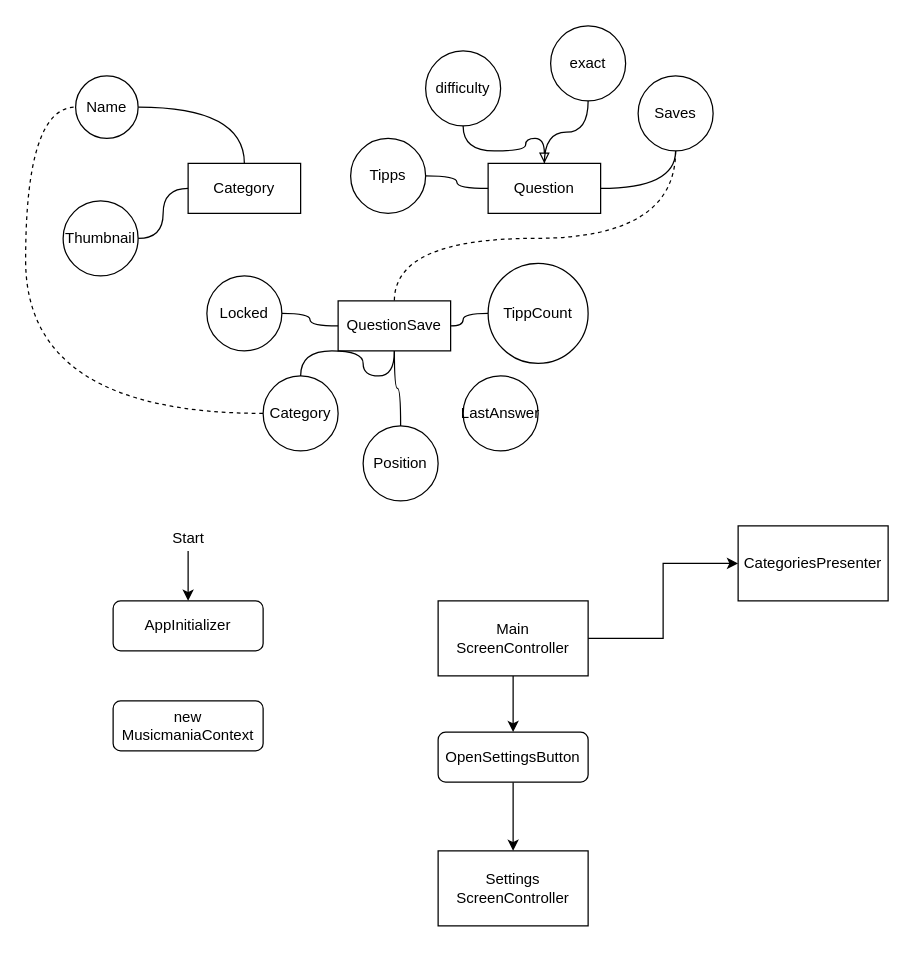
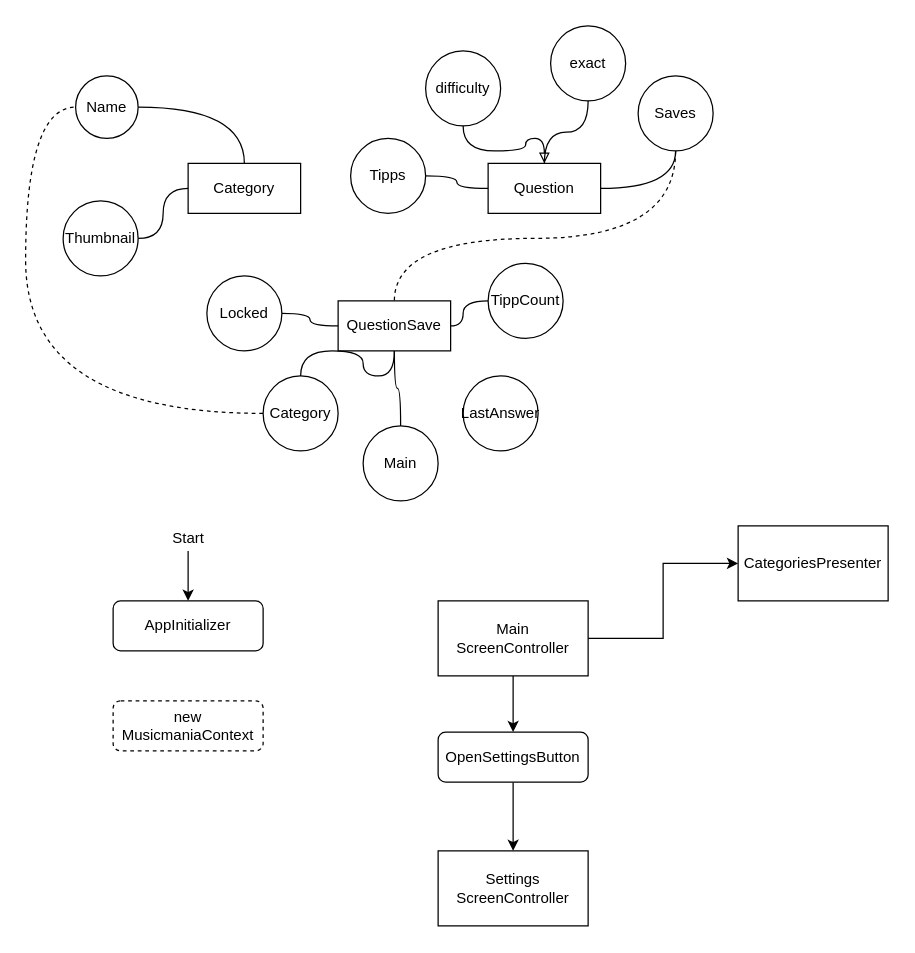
  <mxCell id="0" />
  <mxCell id="1" parent="0" />
  <mxCell id="2" value="Category" style="rounded=0;whiteSpace=wrap;html=1;" parent="1" vertex="1"><mxGeometry x="150" y="130" width="90" height="40" as="geometry" /></mxCell>
  <mxCell id="3" style="edgeStyle=orthogonalEdgeStyle;orthogonalLoop=1;jettySize=auto;html=1;curved=1;endArrow=none;endFill=0;" parent="1" source="4" target="2" edge="1"><mxGeometry relative="1" as="geometry" /></mxCell>
  <mxCell id="4" value="Name" style="ellipse;whiteSpace=wrap;html=1;aspect=fixed;" parent="1" vertex="1"><mxGeometry x="60" y="60" width="50" height="50" as="geometry" /></mxCell>
  <mxCell id="5" style="edgeStyle=orthogonalEdgeStyle;curved=1;orthogonalLoop=1;jettySize=auto;html=1;endArrow=none;endFill=0;" parent="1" source="6" target="2" edge="1"><mxGeometry relative="1" as="geometry" /></mxCell>
  <mxCell id="6" value="Thumbnail" style="ellipse;whiteSpace=wrap;html=1;aspect=fixed;" parent="1" vertex="1"><mxGeometry x="50" y="160" width="60" height="60" as="geometry" /></mxCell>
  <mxCell id="7" style="edgeStyle=orthogonalEdgeStyle;curved=1;orthogonalLoop=1;jettySize=auto;html=1;endArrow=none;endFill=0;" parent="1" source="8" target="15" edge="1"><mxGeometry relative="1" as="geometry" /></mxCell>
  <mxCell id="8" value="Question" style="rounded=0;whiteSpace=wrap;html=1;" parent="1" vertex="1"><mxGeometry x="390" y="130" width="90" height="40" as="geometry" /></mxCell>
  <mxCell id="9" style="edgeStyle=orthogonalEdgeStyle;curved=1;orthogonalLoop=1;jettySize=auto;html=1;endArrow=block;endFill=0;" parent="1" source="10" target="8" edge="1"><mxGeometry relative="1" as="geometry" /></mxCell>
  <mxCell id="10" value="difficulty" style="ellipse;whiteSpace=wrap;html=1;aspect=fixed;" parent="1" vertex="1"><mxGeometry x="340" y="40" width="60" height="60" as="geometry" /></mxCell>
  <mxCell id="11" style="edgeStyle=orthogonalEdgeStyle;curved=1;orthogonalLoop=1;jettySize=auto;html=1;endArrow=none;endFill=0;" parent="1" source="12" target="8" edge="1"><mxGeometry relative="1" as="geometry" /></mxCell>
  <mxCell id="12" value="exact" style="ellipse;whiteSpace=wrap;html=1;aspect=fixed;" parent="1" vertex="1"><mxGeometry x="440" y="20" width="60" height="60" as="geometry" /></mxCell>
  <mxCell id="13" value="QuestionSave" style="rounded=0;whiteSpace=wrap;html=1;" parent="1" vertex="1"><mxGeometry x="270" y="240" width="90" height="40" as="geometry" /></mxCell>
  <mxCell id="14" style="edgeStyle=orthogonalEdgeStyle;curved=1;orthogonalLoop=1;jettySize=auto;html=1;endArrow=none;endFill=0;dashed=1;" parent="1" source="15" target="13" edge="1"><mxGeometry relative="1" as="geometry"><Array as="points"><mxPoint x="540" y="190" /><mxPoint x="315" y="190" /></Array></mxGeometry></mxCell>
  <mxCell id="15" value="Saves" style="ellipse;whiteSpace=wrap;html=1;aspect=fixed;" parent="1" vertex="1"><mxGeometry x="510" y="60" width="60" height="60" as="geometry" /></mxCell>
  <mxCell id="16" style="edgeStyle=orthogonalEdgeStyle;curved=1;orthogonalLoop=1;jettySize=auto;html=1;endArrow=none;endFill=0;" parent="1" source="18" target="13" edge="1"><mxGeometry relative="1" as="geometry" /></mxCell>
  <mxCell id="17" style="edgeStyle=orthogonalEdgeStyle;curved=1;orthogonalLoop=1;jettySize=auto;html=1;dashed=1;endArrow=none;endFill=0;" parent="1" source="18" target="4" edge="1"><mxGeometry relative="1" as="geometry"><Array as="points"><mxPoint x="20" y="330" /><mxPoint x="20" y="85" /></Array></mxGeometry></mxCell>
  <mxCell id="18" value="Category" style="ellipse;whiteSpace=wrap;html=1;aspect=fixed;" parent="1" vertex="1"><mxGeometry x="210" y="300" width="60" height="60" as="geometry" /></mxCell>
  <mxCell id="19" style="edgeStyle=orthogonalEdgeStyle;curved=1;orthogonalLoop=1;jettySize=auto;html=1;endArrow=none;endFill=0;" parent="1" source="20" target="13" edge="1"><mxGeometry relative="1" as="geometry" /></mxCell>
- <mxCell id="20" value="Position" style="ellipse;whiteSpace=wrap;html=1;aspect=fixed;" parent="1" vertex="1"><mxGeometry x="290" y="340" width="60" height="60" as="geometry" /></mxCell>
+ <mxCell id="20" value="Main" style="ellipse;whiteSpace=wrap;html=1;aspect=fixed;" parent="1" vertex="1"><mxGeometry x="290" y="340" width="60" height="60" as="geometry" /></mxCell>
  <mxCell id="21" value="LastAnswer" style="ellipse;whiteSpace=wrap;html=1;aspect=fixed;" parent="1" vertex="1"><mxGeometry x="370" y="300" width="60" height="60" as="geometry" /></mxCell>
  <mxCell id="22" style="edgeStyle=orthogonalEdgeStyle;curved=1;orthogonalLoop=1;jettySize=auto;html=1;endArrow=none;endFill=0;" parent="1" source="23" target="13" edge="1"><mxGeometry relative="1" as="geometry" /></mxCell>
- <mxCell id="23" value="TippCount" style="ellipse;whiteSpace=wrap;html=1;aspect=fixed;" parent="1" vertex="1"><mxGeometry x="390" y="210" width="80" height="80" as="geometry" /></mxCell>
+ <mxCell id="23" value="TippCount" style="ellipse;whiteSpace=wrap;html=1;aspect=fixed;" parent="1" vertex="1"><mxGeometry x="390" y="210" width="60" height="60" as="geometry" /></mxCell>
  <mxCell id="24" style="edgeStyle=orthogonalEdgeStyle;curved=1;orthogonalLoop=1;jettySize=auto;html=1;endArrow=none;endFill=0;" parent="1" source="25" target="13" edge="1"><mxGeometry relative="1" as="geometry" /></mxCell>
  <mxCell id="25" value="Locked" style="ellipse;whiteSpace=wrap;html=1;aspect=fixed;" parent="1" vertex="1"><mxGeometry x="165" y="220" width="60" height="60" as="geometry" /></mxCell>
  <mxCell id="26" style="edgeStyle=orthogonalEdgeStyle;curved=1;orthogonalLoop=1;jettySize=auto;html=1;endArrow=none;endFill=0;" parent="1" source="27" target="8" edge="1"><mxGeometry relative="1" as="geometry" /></mxCell>
  <mxCell id="27" value="Tipps" style="ellipse;whiteSpace=wrap;html=1;aspect=fixed;" parent="1" vertex="1"><mxGeometry x="280" y="110" width="60" height="60" as="geometry" /></mxCell>
  <mxCell id="28" style="edgeStyle=orthogonalEdgeStyle;rounded=0;orthogonalLoop=1;jettySize=auto;html=1;" parent="1" source="29" target="30" edge="1"><mxGeometry relative="1" as="geometry" /></mxCell>
  <mxCell id="29" value="Start" style="text;html=1;align=center;verticalAlign=middle;resizable=0;points=[];autosize=1;" parent="1" vertex="1"><mxGeometry x="130" y="420" width="40" height="20" as="geometry" /></mxCell>
  <mxCell id="30" value="AppInitializer" style="rounded=1;whiteSpace=wrap;html=1;" parent="1" vertex="1"><mxGeometry x="90" y="480" width="120" height="40" as="geometry" /></mxCell>
- <mxCell id="31" value="new MusicmaniaContext" style="rounded=1;whiteSpace=wrap;html=1;" parent="1" vertex="1"><mxGeometry x="90" y="560" width="120" height="40" as="geometry" /></mxCell>
+ <mxCell id="31" value="new MusicmaniaContext" style="rounded=1;whiteSpace=wrap;html=1;dashed=1;" parent="1" vertex="1"><mxGeometry x="90" y="560" width="120" height="40" as="geometry" /></mxCell>
  <mxCell id="32" style="edgeStyle=orthogonalEdgeStyle;rounded=0;orthogonalLoop=1;jettySize=auto;html=1;" edge="1" parent="1" source="34" target="38"><mxGeometry relative="1" as="geometry" /></mxCell>
  <mxCell id="33" style="edgeStyle=orthogonalEdgeStyle;rounded=0;orthogonalLoop=1;jettySize=auto;html=1;" edge="1" parent="1" source="34" target="35"><mxGeometry relative="1" as="geometry" /></mxCell>
  <mxCell id="34" value="Main&lt;br&gt;ScreenController" style="whiteSpace=wrap;html=1;" vertex="1" parent="1"><mxGeometry x="350" y="480" width="120" height="60" as="geometry" /></mxCell>
  <mxCell id="35" value="CategoriesPresenter" style="whiteSpace=wrap;html=1;" vertex="1" parent="1"><mxGeometry x="590" y="420" width="120" height="60" as="geometry" /></mxCell>
  <mxCell id="36" value="Settings&lt;br&gt;ScreenController" style="whiteSpace=wrap;html=1;" vertex="1" parent="1"><mxGeometry x="350" y="680" width="120" height="60" as="geometry" /></mxCell>
  <mxCell id="37" style="edgeStyle=orthogonalEdgeStyle;rounded=0;orthogonalLoop=1;jettySize=auto;html=1;" edge="1" parent="1" source="38" target="36"><mxGeometry relative="1" as="geometry" /></mxCell>
  <mxCell id="38" value="OpenSettingsButton" style="rounded=1;whiteSpace=wrap;html=1;" vertex="1" parent="1"><mxGeometry x="350" y="585" width="120" height="40" as="geometry" /></mxCell>
